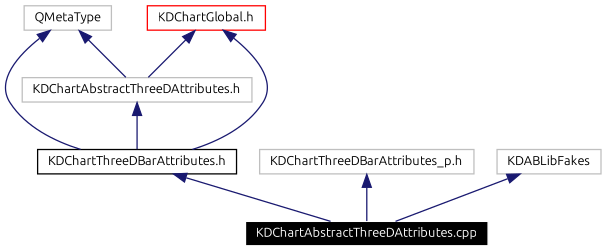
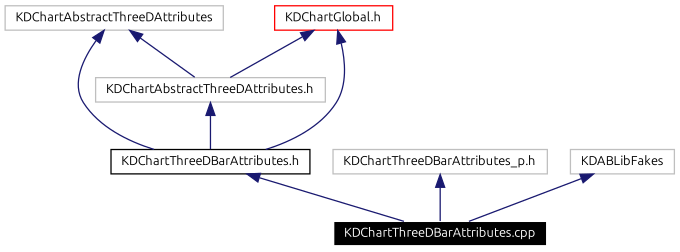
  digraph {
    fontname=Ubuntu
    node [color=grey75 fontname=Ubuntu fontsize=10 shape=record]
    edge [color=midnightblue dir=back fontname=Ubuntu fontsize=10 labelfontname=Helvetica labelfontsize=10 style=solid]
-   n1 [color=white fillcolor=black fontcolor=white height=0.2 label="KDChartAbstractThreeDAttributes.cpp" style=filled width=0.4]
+   n1 [color=white fillcolor=black fontcolor=white height=0.2 label="KDChartThreeDBarAttributes.cpp" style=filled width=0.4]
    n2 [color=black height=0.2 label="KDChartThreeDBarAttributes.h" width=0.4]
-   n3 [height=0.2 label=QMetaType width=0.4]
+   n3 [height=0.2 label=KDChartAbstractThreeDAttributes width=0.4]
    n4 [height=0.2 label="KDChartAbstractThreeDAttributes.h" width=0.4]
    n5 [color=red height=0.2 label="KDChartGlobal.h" width=0.4]
    n6 [height=0.2 label="KDChartThreeDBarAttributes_p.h" width=0.4]
    n7 [height=0.2 label=KDABLibFakes width=0.4]
    n2 -> n1
    n3 -> n2
    n3 -> n4
    n4 -> n2
    n5 -> n2
    n5 -> n4
    n6 -> n1
    n7 -> n1
  }
